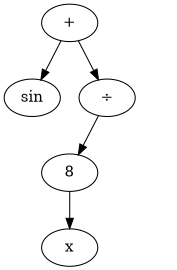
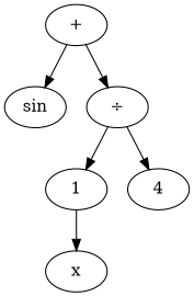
  digraph {
    "+"
    sin
    n3 [label="&#247;"]
-   1 [label=8]
+   1
+   4
    x
    "+" -> sin
    "+" -> n3
    n3 -> 1
+   n3 -> 4
    1 -> x
  }
